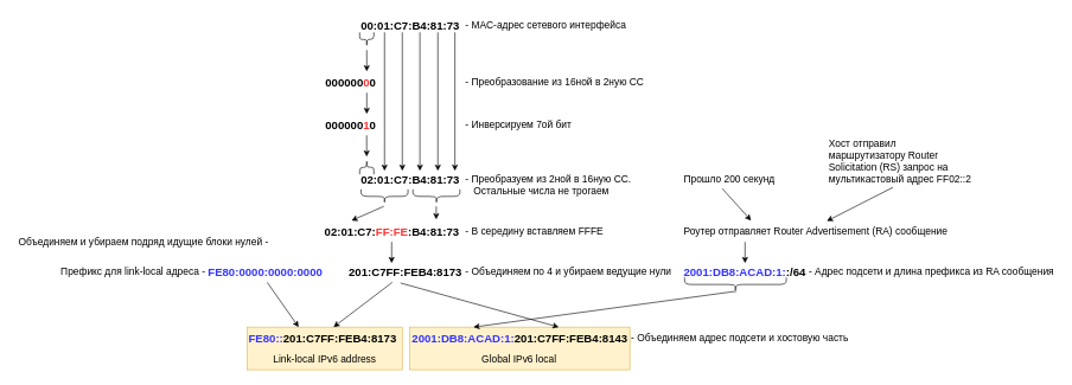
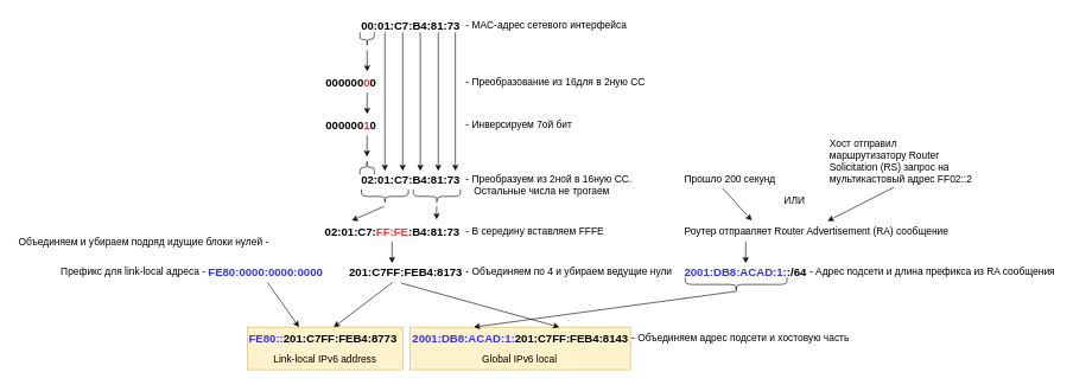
  <mxCell id="0" />
  <mxCell id="1" parent="0" />
  <mxCell id="2" value="" style="rounded=0;whiteSpace=wrap;html=1;fontSize=14;labelBackgroundColor=none;labelBorderColor=none;fillColor=#fff2cc;strokeColor=#d6b656;" parent="1" vertex="1"><mxGeometry x="575" y="460" width="310" height="60" as="geometry" /></mxCell>
  <mxCell id="3" value="" style="rounded=0;whiteSpace=wrap;html=1;fontSize=14;labelBackgroundColor=none;labelBorderColor=none;fillColor=#fff2cc;strokeColor=#d6b656;" parent="1" vertex="1"><mxGeometry x="347" y="460" width="218" height="60" as="geometry" /></mxCell>
  <mxCell id="4" value="&lt;font style=&quot;font-size: 16px;&quot;&gt;&lt;b&gt;00:01:C7:B4:81:73&lt;/b&gt;&lt;/font&gt;" style="text;whiteSpace=wrap;html=1;" parent="1" vertex="1"><mxGeometry x="505" y="20" width="170" height="30" as="geometry" /></mxCell>
  <mxCell id="5" value="- MAC-адрес сетевого интерфейса" style="text;html=1;strokeColor=none;fillColor=none;align=left;verticalAlign=middle;whiteSpace=wrap;rounded=0;fontSize=14;" parent="1" vertex="1"><mxGeometry x="652" y="20" width="270" height="30" as="geometry" /></mxCell>
  <mxCell id="6" value="" style="endArrow=classic;html=1;rounded=0;fontSize=14;" parent="1" edge="1"><mxGeometry width="50" height="50" relative="1" as="geometry"><mxPoint x="515" y="70" as="sourcePoint" /><mxPoint x="515" y="100" as="targetPoint" /></mxGeometry></mxCell>
  <mxCell id="7" value="" style="shape=curlyBracket;whiteSpace=wrap;html=1;rounded=1;flipH=1;fontSize=14;rotation=90;" parent="1" vertex="1"><mxGeometry x="505" y="45" width="20" height="20" as="geometry" /></mxCell>
  <mxCell id="8" value="&lt;font style=&quot;font-size: 16px;&quot;&gt;&lt;b&gt;000000&lt;font color=&quot;#ff3333&quot;&gt;0&lt;/font&gt;0&lt;/b&gt;&lt;/font&gt;" style="text;whiteSpace=wrap;html=1;" parent="1" vertex="1"><mxGeometry x="455" y="100" width="75" height="30" as="geometry" /></mxCell>
- <mxCell id="9" value="- Преобразование из 16ной в 2ную СС" style="text;html=1;strokeColor=none;fillColor=none;align=left;verticalAlign=middle;whiteSpace=wrap;rounded=0;fontSize=14;" parent="1" vertex="1"><mxGeometry x="652" y="100" width="273" height="30" as="geometry" /></mxCell>
+ <mxCell id="9" value="- Преобразование из 16для в 2ную СС" style="text;html=1;strokeColor=none;fillColor=none;align=left;verticalAlign=middle;whiteSpace=wrap;rounded=0;fontSize=14;" parent="1" vertex="1"><mxGeometry x="652" y="100" width="273" height="30" as="geometry" /></mxCell>
  <mxCell id="10" value="" style="endArrow=classic;html=1;rounded=0;fontSize=14;" parent="1" edge="1"><mxGeometry width="50" height="50" relative="1" as="geometry"><mxPoint x="515" y="130" as="sourcePoint" /><mxPoint x="515" y="160" as="targetPoint" /></mxGeometry></mxCell>
  <mxCell id="11" value="&lt;font style=&quot;font-size: 16px;&quot;&gt;&lt;b&gt;000000&lt;font color=&quot;#ff3333&quot;&gt;1&lt;/font&gt;0&lt;/b&gt;&lt;/font&gt;" style="text;whiteSpace=wrap;html=1;" parent="1" vertex="1"><mxGeometry x="455" y="160" width="75" height="30" as="geometry" /></mxCell>
  <mxCell id="12" value="- Инверсируем 7ой бит" style="text;html=1;strokeColor=none;fillColor=none;align=left;verticalAlign=middle;whiteSpace=wrap;rounded=0;fontSize=14;" parent="1" vertex="1"><mxGeometry x="652" y="160" width="273" height="30" as="geometry" /></mxCell>
  <mxCell id="13" value="" style="endArrow=classic;html=1;rounded=0;fontSize=14;" parent="1" edge="1"><mxGeometry width="50" height="50" relative="1" as="geometry"><mxPoint x="514.86" y="190" as="sourcePoint" /><mxPoint x="514.86" y="220" as="targetPoint" /></mxGeometry></mxCell>
  <mxCell id="14" value="" style="shape=curlyBracket;whiteSpace=wrap;html=1;rounded=1;flipH=1;fontSize=14;rotation=-90;" parent="1" vertex="1"><mxGeometry x="505" y="225" width="20" height="20" as="geometry" /></mxCell>
  <mxCell id="15" value="&lt;font style=&quot;font-size: 16px;&quot;&gt;&lt;b&gt;02:01:C7:B4:81:73&lt;/b&gt;&lt;/font&gt;" style="text;whiteSpace=wrap;html=1;" parent="1" vertex="1"><mxGeometry x="505" y="236" width="170" height="30" as="geometry" /></mxCell>
  <mxCell id="16" value="- Преобразуем из 2ной в 16ную СС.&amp;nbsp; &amp;nbsp; &amp;nbsp; &amp;nbsp; &lt;font color=&quot;#ffffff&quot;&gt;.&lt;/font&gt;&amp;nbsp; Остальные числа не трогаем" style="text;html=1;strokeColor=none;fillColor=none;align=left;verticalAlign=middle;whiteSpace=wrap;rounded=0;fontSize=14;" parent="1" vertex="1"><mxGeometry x="652" y="237" width="273" height="43" as="geometry" /></mxCell>
  <mxCell id="17" value="" style="endArrow=classic;html=1;rounded=0;fontSize=14;" parent="1" edge="1"><mxGeometry width="50" height="50" relative="1" as="geometry"><mxPoint x="540" y="45" as="sourcePoint" /><mxPoint x="540" y="240" as="targetPoint" /></mxGeometry></mxCell>
  <mxCell id="18" value="" style="endArrow=classic;html=1;rounded=0;fontSize=14;" parent="1" edge="1"><mxGeometry width="50" height="50" relative="1" as="geometry"><mxPoint x="565" y="45" as="sourcePoint" /><mxPoint x="565" y="240" as="targetPoint" /></mxGeometry></mxCell>
  <mxCell id="19" value="" style="endArrow=classic;html=1;rounded=0;fontSize=14;" parent="1" edge="1"><mxGeometry width="50" height="50" relative="1" as="geometry"><mxPoint x="589.76" y="45" as="sourcePoint" /><mxPoint x="589.76" y="240" as="targetPoint" /></mxGeometry></mxCell>
  <mxCell id="20" value="" style="endArrow=classic;html=1;rounded=0;fontSize=14;" parent="1" edge="1"><mxGeometry width="50" height="50" relative="1" as="geometry"><mxPoint x="615" y="45" as="sourcePoint" /><mxPoint x="615" y="240" as="targetPoint" /></mxGeometry></mxCell>
  <mxCell id="21" value="" style="endArrow=classic;html=1;rounded=0;fontSize=14;" parent="1" edge="1"><mxGeometry width="50" height="50" relative="1" as="geometry"><mxPoint x="639" y="45" as="sourcePoint" /><mxPoint x="639" y="240" as="targetPoint" /></mxGeometry></mxCell>
  <mxCell id="22" value="" style="shape=curlyBracket;whiteSpace=wrap;html=1;rounded=1;flipH=1;fontSize=14;rotation=90;" parent="1" vertex="1"><mxGeometry x="603" y="243" width="20" height="66" as="geometry" /></mxCell>
  <mxCell id="23" value="" style="shape=curlyBracket;whiteSpace=wrap;html=1;rounded=1;flipH=1;fontSize=14;rotation=90;" parent="1" vertex="1"><mxGeometry x="530" y="243" width="20" height="66" as="geometry" /></mxCell>
  <mxCell id="24" value="&lt;font style=&quot;font-size: 16px;&quot;&gt;&lt;b&gt;02:01:C7:&lt;font color=&quot;#ff3333&quot;&gt;FF:FE&lt;/font&gt;:B4:81:73&lt;/b&gt;&lt;/font&gt;" style="text;whiteSpace=wrap;html=1;" parent="1" vertex="1"><mxGeometry x="454" y="310" width="170" height="30" as="geometry" /></mxCell>
  <mxCell id="25" value="- В середину вставляем FFFE" style="text;html=1;strokeColor=none;fillColor=none;align=left;verticalAlign=middle;whiteSpace=wrap;rounded=0;fontSize=14;" parent="1" vertex="1"><mxGeometry x="652" y="310" width="273" height="30" as="geometry" /></mxCell>
  <mxCell id="26" value="" style="endArrow=classic;html=1;rounded=0;fontSize=14;entryX=0.933;entryY=-0.052;entryDx=0;entryDy=0;entryPerimeter=0;" parent="1" target="24" edge="1"><mxGeometry width="50" height="50" relative="1" as="geometry"><mxPoint x="612.76" y="290" as="sourcePoint" /><mxPoint x="612.76" y="320" as="targetPoint" /></mxGeometry></mxCell>
  <mxCell id="27" value="" style="endArrow=classic;html=1;rounded=0;fontSize=14;entryX=0.25;entryY=0;entryDx=0;entryDy=0;" parent="1" edge="1"><mxGeometry width="50" height="50" relative="1" as="geometry"><mxPoint x="539" y="290" as="sourcePoint" /><mxPoint x="493.5" y="310" as="targetPoint" /></mxGeometry></mxCell>
  <mxCell id="28" value="&lt;font style=&quot;font-size: 16px;&quot;&gt;&lt;b&gt;201:C7FF:FEB4:8173&lt;/b&gt;&lt;/font&gt;" style="text;whiteSpace=wrap;html=1;" parent="1" vertex="1"><mxGeometry x="488" y="367" width="170" height="30" as="geometry" /></mxCell>
  <mxCell id="29" value="" style="endArrow=classic;html=1;rounded=0;fontSize=14;" parent="1" edge="1"><mxGeometry width="50" height="50" relative="1" as="geometry"><mxPoint x="550" y="340" as="sourcePoint" /><mxPoint x="550" y="370" as="targetPoint" /></mxGeometry></mxCell>
  <mxCell id="30" value="- Объединяем по 4 и убираем ведущие нули" style="text;html=1;strokeColor=none;fillColor=none;align=left;verticalAlign=middle;whiteSpace=wrap;rounded=0;fontSize=14;" parent="1" vertex="1"><mxGeometry x="652" y="367" width="303" height="30" as="geometry" /></mxCell>
  <mxCell id="31" value="&lt;span style=&quot;font-size: 16px;&quot;&gt;&lt;b&gt;&lt;font color=&quot;#3333ff&quot;&gt;FE80:0000:0000:0000&lt;/font&gt;&lt;/b&gt;&lt;/span&gt;" style="text;whiteSpace=wrap;html=1;" parent="1" vertex="1"><mxGeometry x="290" y="367" width="170" height="30" as="geometry" /></mxCell>
  <mxCell id="32" value="Префикс для link-local адреса -&amp;nbsp;" style="text;html=1;strokeColor=none;fillColor=none;align=right;verticalAlign=middle;whiteSpace=wrap;rounded=0;fontSize=14;" parent="1" vertex="1"><mxGeometry x="75" y="367" width="219" height="30" as="geometry" /></mxCell>
- <mxCell id="33" value="&lt;b style=&quot;font-family: Helvetica; font-size: 16px; font-style: normal; font-variant-ligatures: normal; font-variant-caps: normal; letter-spacing: normal; orphans: 2; text-align: left; text-indent: 0px; text-transform: none; widows: 2; word-spacing: 0px; -webkit-text-stroke-width: 0px; text-decoration-thickness: initial; text-decoration-style: initial; text-decoration-color: initial;&quot;&gt;&lt;font style=&quot;&quot; color=&quot;#3333ff&quot;&gt;FE80::&lt;/font&gt;&lt;/b&gt;&lt;b style=&quot;font-size: 16px;&quot;&gt;201:C7FF:FEB4:8173&lt;/b&gt;" style="text;whiteSpace=wrap;html=1;fontSize=14;fontColor=#000000;" parent="1" vertex="1"><mxGeometry x="347" y="460" width="190" height="40" as="geometry" /></mxCell>
+ <mxCell id="33" value="&lt;b style=&quot;font-family: Helvetica; font-size: 16px; font-style: normal; font-variant-ligatures: normal; font-variant-caps: normal; letter-spacing: normal; orphans: 2; text-align: left; text-indent: 0px; text-transform: none; widows: 2; word-spacing: 0px; -webkit-text-stroke-width: 0px; text-decoration-thickness: initial; text-decoration-style: initial; text-decoration-color: initial;&quot;&gt;&lt;font style=&quot;&quot; color=&quot;#3333ff&quot;&gt;FE80::&lt;/font&gt;&lt;/b&gt;&lt;b style=&quot;font-size: 16px;&quot;&gt;201:C7FF:FEB4:8773&lt;/b&gt;" style="text;whiteSpace=wrap;html=1;fontSize=14;fontColor=#000000;" parent="1" vertex="1"><mxGeometry x="347" y="460" width="190" height="40" as="geometry" /></mxCell>
  <mxCell id="34" value="Объединяем и убираем подряд идущие блоки нулей -" style="text;html=1;strokeColor=none;fillColor=none;align=right;verticalAlign=middle;whiteSpace=wrap;rounded=0;fontSize=14;" parent="1" vertex="1"><mxGeometry x="20" y="325" width="359" height="30" as="geometry" /></mxCell>
  <mxCell id="35" value="&lt;span style=&quot;font-size: 16px;&quot;&gt;&lt;b&gt;&lt;font color=&quot;#3333ff&quot;&gt;2001:DB8:ACAD:1:&lt;/font&gt;201:C7FF:FEB4:8143&lt;/b&gt;&lt;/span&gt;" style="text;whiteSpace=wrap;html=1;fontSize=14;fontColor=#000000;" parent="1" vertex="1"><mxGeometry x="577" y="460" width="190" height="40" as="geometry" /></mxCell>
  <mxCell id="36" value="" style="endArrow=classic;html=1;rounded=0;fontSize=14;entryX=0.25;entryY=0;entryDx=0;entryDy=0;exitX=0.5;exitY=1;exitDx=0;exitDy=0;" parent="1" source="31" edge="1"><mxGeometry width="50" height="50" relative="1" as="geometry"><mxPoint x="464.75" y="440" as="sourcePoint" /><mxPoint x="419.25" y="460" as="targetPoint" /></mxGeometry></mxCell>
  <mxCell id="37" value="" style="endArrow=classic;html=1;rounded=0;fontSize=14;exitX=0.5;exitY=1;exitDx=0;exitDy=0;" parent="1" target="33" edge="1"><mxGeometry width="50" height="50" relative="1" as="geometry"><mxPoint x="550.88" y="397" as="sourcePoint" /><mxPoint x="595.13" y="460" as="targetPoint" /></mxGeometry></mxCell>
  <mxCell id="38" value="" style="endArrow=classic;html=1;rounded=0;fontSize=14;exitX=0.439;exitY=1.032;exitDx=0;exitDy=0;exitPerimeter=0;" parent="1" source="28" edge="1"><mxGeometry width="50" height="50" relative="1" as="geometry"><mxPoint x="560.88" y="407" as="sourcePoint" /><mxPoint x="785" y="460" as="targetPoint" /></mxGeometry></mxCell>
  <mxCell id="39" value="&lt;span style=&quot;font-size: 16px;&quot;&gt;&lt;b&gt;&lt;font color=&quot;#3333ff&quot;&gt;2001:DB8:ACAD:1:&lt;/font&gt;:/64&lt;/b&gt;&lt;/span&gt;" style="text;whiteSpace=wrap;html=1;fontSize=14;fontColor=#000000;" parent="1" vertex="1"><mxGeometry x="959" y="367" width="190" height="40" as="geometry" /></mxCell>
  <mxCell id="40" value="- Адрес подсети и длина префикса из RA сообщения" style="text;html=1;strokeColor=none;fillColor=none;align=left;verticalAlign=middle;whiteSpace=wrap;rounded=0;fontSize=14;" parent="1" vertex="1"><mxGeometry x="1135" y="367" width="350" height="30" as="geometry" /></mxCell>
  <mxCell id="41" value="Роутер отправляет Router Advertisement (RA) сообщение" style="text;html=1;strokeColor=none;fillColor=none;align=left;verticalAlign=middle;whiteSpace=wrap;rounded=0;fontSize=14;" parent="1" vertex="1"><mxGeometry x="959" y="310" width="386" height="30" as="geometry" /></mxCell>
  <mxCell id="42" value="" style="endArrow=classic;html=1;rounded=0;fontSize=14;" parent="1" edge="1"><mxGeometry width="50" height="50" relative="1" as="geometry"><mxPoint x="1047" y="340" as="sourcePoint" /><mxPoint x="1047" y="370" as="targetPoint" /></mxGeometry></mxCell>
  <mxCell id="43" value="Прошло 200 секунд" style="text;html=1;strokeColor=none;fillColor=none;align=left;verticalAlign=middle;whiteSpace=wrap;rounded=0;fontSize=14;" parent="1" vertex="1"><mxGeometry x="959" y="237" width="386" height="30" as="geometry" /></mxCell>
  <mxCell id="44" value="Хост отправил маршрутизатору&amp;nbsp;Router Solicitation (RS) запрос на мультикастовый адрес FF02::2" style="text;html=1;strokeColor=none;fillColor=none;align=left;verticalAlign=middle;whiteSpace=wrap;rounded=0;fontSize=14;" parent="1" vertex="1"><mxGeometry x="1163" y="211" width="220" height="30" as="geometry" /></mxCell>
  <mxCell id="45" value="" style="endArrow=classic;html=1;rounded=0;fontSize=14;entryX=0.25;entryY=0;entryDx=0;entryDy=0;" parent="1" target="41" edge="1"><mxGeometry width="50" height="50" relative="1" as="geometry"><mxPoint x="1015" y="265" as="sourcePoint" /><mxPoint x="1015" y="295" as="targetPoint" /></mxGeometry></mxCell>
  <mxCell id="46" value="" style="endArrow=classic;html=1;rounded=0;fontSize=14;entryX=0.526;entryY=0.022;entryDx=0;entryDy=0;entryPerimeter=0;" parent="1" target="41" edge="1"><mxGeometry width="50" height="50" relative="1" as="geometry"><mxPoint x="1255" y="263.34" as="sourcePoint" /><mxPoint x="1275.428" y="309" as="targetPoint" /></mxGeometry></mxCell>
+ <mxCell id="47" value="ИЛИ" style="text;html=1;strokeColor=none;fillColor=none;align=left;verticalAlign=middle;whiteSpace=wrap;rounded=0;fontSize=14;" parent="1" vertex="1"><mxGeometry x="1099" y="267" width="136" height="30" as="geometry" /></mxCell>
  <mxCell id="48" value="" style="shape=curlyBracket;whiteSpace=wrap;html=1;rounded=1;flipH=1;fontSize=14;rotation=90;" parent="1" vertex="1"><mxGeometry x="1023.5" y="328.5" width="20" height="143" as="geometry" /></mxCell>
  <mxCell id="49" value="" style="endArrow=classic;html=1;rounded=0;fontSize=14;exitX=0.439;exitY=1.032;exitDx=0;exitDy=0;exitPerimeter=0;" parent="1" edge="1"><mxGeometry width="50" height="50" relative="1" as="geometry"><mxPoint x="1035" y="409.46" as="sourcePoint" /><mxPoint x="665" y="460" as="targetPoint" /></mxGeometry></mxCell>
  <mxCell id="50" value="- Объединяем адрес подсети и хостовую часть" style="text;html=1;strokeColor=none;fillColor=none;align=left;verticalAlign=middle;whiteSpace=wrap;rounded=0;fontSize=14;" parent="1" vertex="1"><mxGeometry x="885" y="460" width="313" height="30" as="geometry" /></mxCell>
  <mxCell id="51" value="Global IPv6 local" style="text;html=1;strokeColor=none;fillColor=none;align=center;verticalAlign=middle;whiteSpace=wrap;rounded=0;fontSize=14;" parent="1" vertex="1"><mxGeometry x="574" y="490" width="311" height="30" as="geometry" /></mxCell>
  <mxCell id="52" value="Link-local IPv6 address" style="text;html=1;strokeColor=none;fillColor=none;align=center;verticalAlign=middle;whiteSpace=wrap;rounded=0;fontSize=14;" parent="1" vertex="1"><mxGeometry x="347" y="490" width="218" height="30" as="geometry" /></mxCell>
